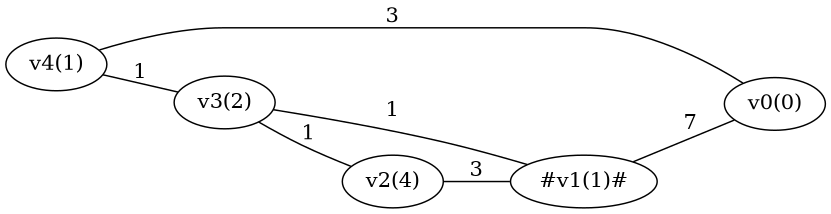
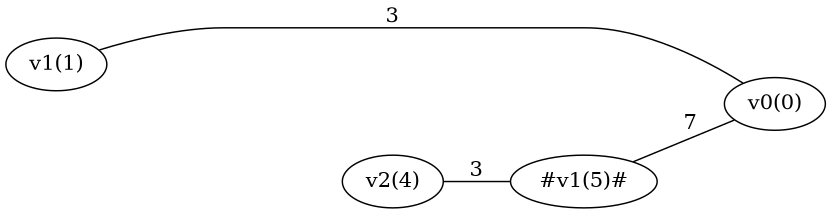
  graph {
    rankdir=LR
    remincross=true
    splines=true
    edge [weight=1]
    n1 [label="v0(0)"]
-   n2 [label="#v1(1)#"]
+   n2 [label="#v1(5)#"]
    n3 [label="v2(4)"]
-   n4 [label="v3(2)"]
-   n5 [label="v4(1)"]
+   n5 [label="v1(1)"]
    n2 -- n1 [label=7]
    n3 -- n2 [label=3 weight=3]
-   n4 -- n2 [label=1]
-   n4 -- n3 [label=1]
    n5 -- n1 [label=3]
-   n5 -- n4 [label=1]
  }
